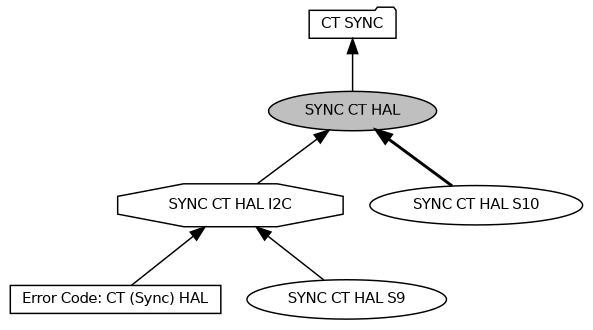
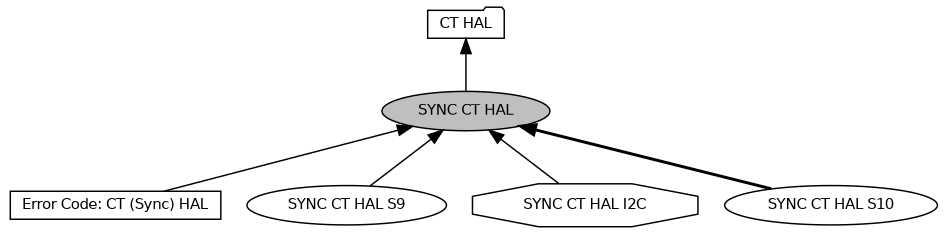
  digraph {
    rankdir=TB
    node [color=black fillcolor=white fontname=Helvetica fontsize=10 shape=ellipse style=filled]
    edge [dir=back fontname=Helvetica fontsize=10 labelfontname=Helvetica labelfontsize=10 shape=plaintext style=solid]
    n1 [height=0.2 label="Error Code: CT (Sync) HAL" shape=box width=0.4]
-   n2 [height=0.2 label="CT SYNC" shape=folder width=0.4]
+   n2 [height=0.2 label="CT HAL" shape=folder width=0.4]
    n3 [fillcolor=grey75 fontcolor=black height=0.2 label="SYNC CT HAL" width=0.4]
    n4 [height=0.2 label="SYNC CT HAL S9" width=0.4]
    n5 [height=0.2 label="SYNC CT HAL I2C" shape=octagon width=0.4]
    n6 [height=0.2 label="SYNC CT HAL S10" width=0.4]
    n2 -> n3
-   n5 -> n1
-   n5 -> n4
+   n3 -> n1
+   n3 -> n4
    n3 -> n5
    n3 -> n6 [style=bold]
  }
